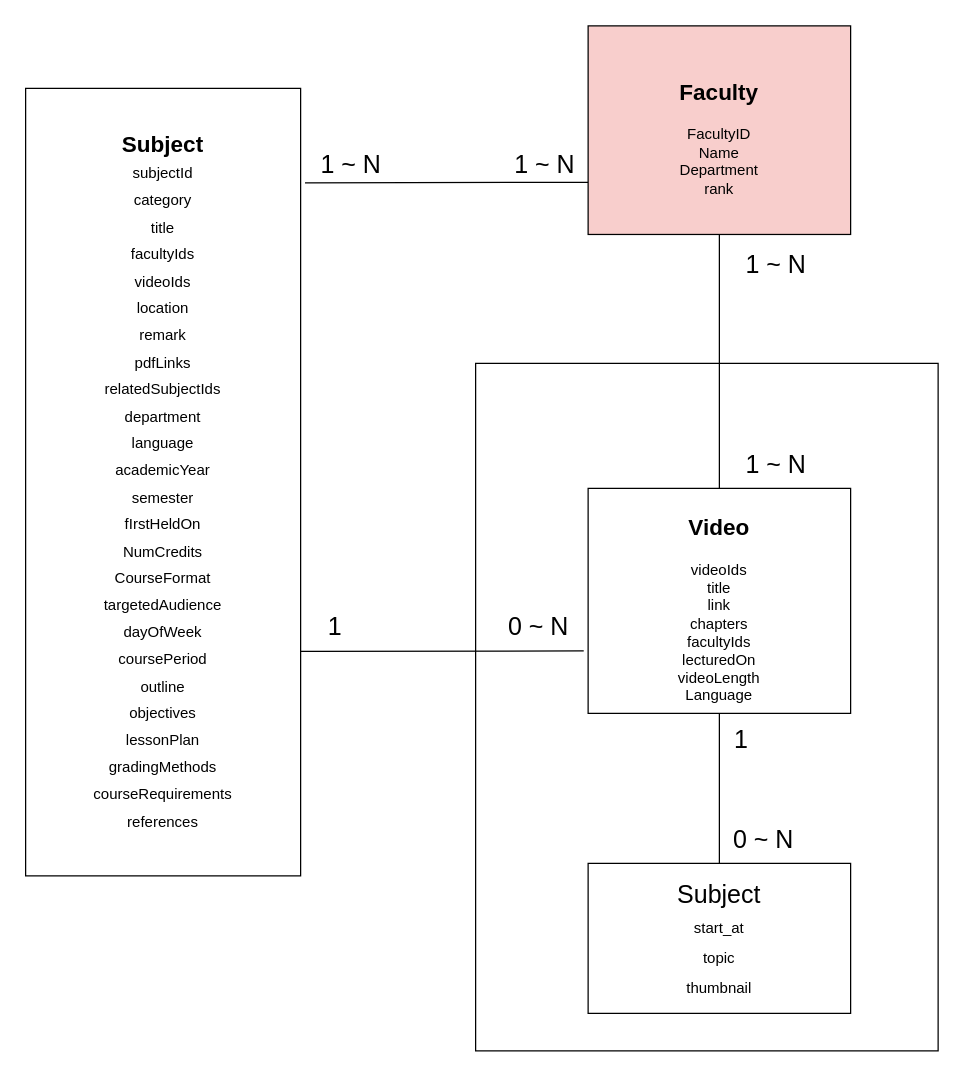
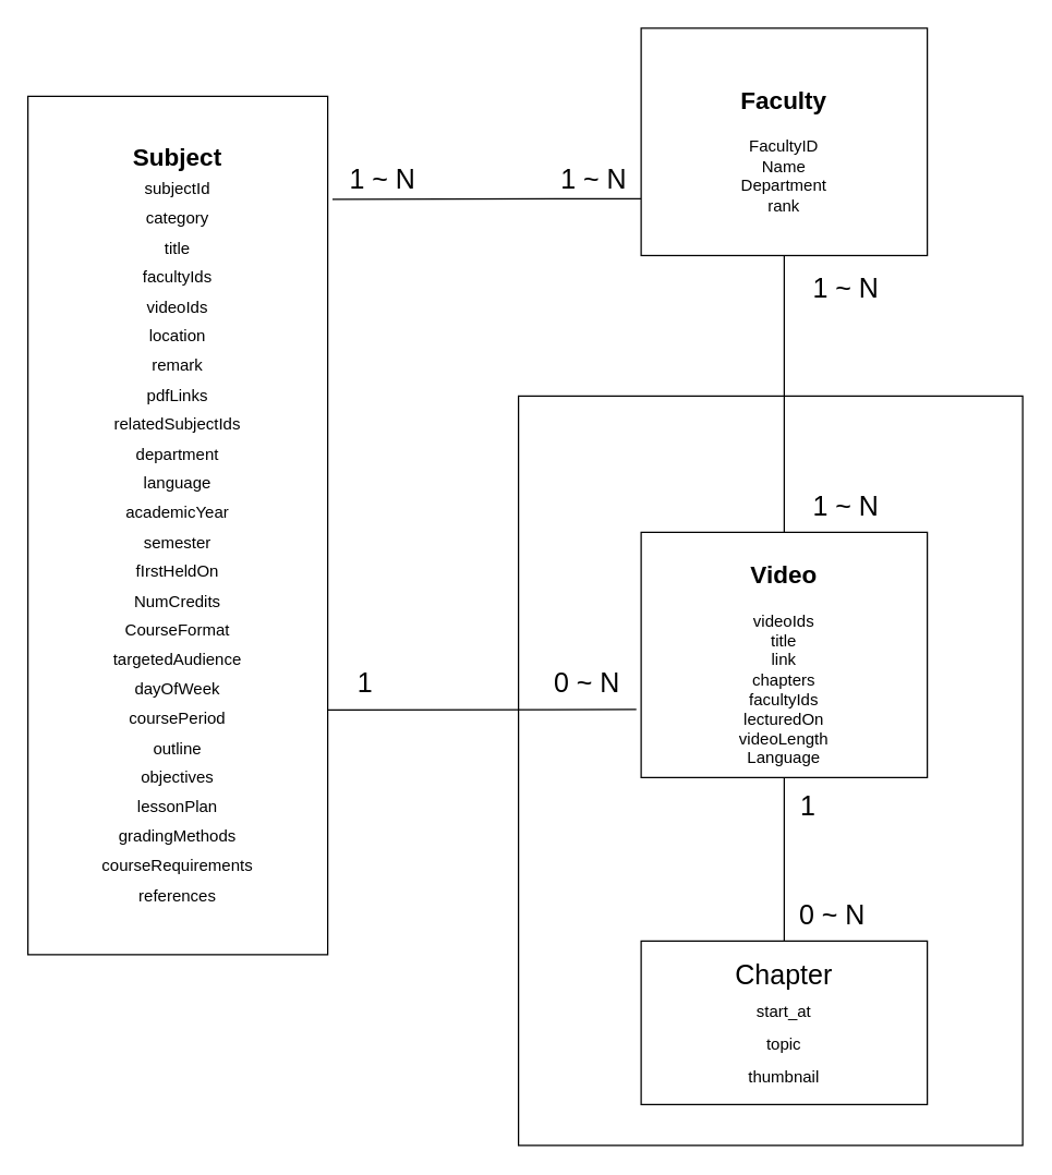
  <mxCell id="0" />
  <mxCell id="1" parent="0" />
  <mxCell id="2" value="" style="whiteSpace=wrap;html=1;fontSize=12;strokeWidth=1;" vertex="1" parent="1"><mxGeometry x="380" y="290" width="370" height="550" as="geometry" /></mxCell>
  <mxCell id="3" value="&lt;h2&gt;Subject&lt;div&gt;&lt;span style=&quot;font-size: 12px ; font-weight: 400&quot;&gt;subjectId&lt;/span&gt;&lt;/div&gt;&lt;div&gt;&lt;span style=&quot;font-size: 12px ; font-weight: 400&quot;&gt;category&lt;/span&gt;&lt;/div&gt;&lt;div&gt;&lt;span style=&quot;font-size: 12px ; font-weight: 400&quot;&gt;title&lt;/span&gt;&lt;/div&gt;&lt;div&gt;&lt;span style=&quot;font-size: 12px ; font-weight: 400&quot;&gt;facultyIds&lt;/span&gt;&lt;/div&gt;&lt;div&gt;&lt;span style=&quot;font-size: 12px ; font-weight: 400&quot;&gt;videoIds&lt;/span&gt;&lt;/div&gt;&lt;div&gt;&lt;span style=&quot;font-size: 12px ; font-weight: 400&quot;&gt;location&lt;/span&gt;&lt;/div&gt;&lt;div&gt;&lt;span style=&quot;font-size: 12px ; font-weight: 400&quot;&gt;remark&lt;/span&gt;&lt;/div&gt;&lt;div&gt;&lt;span style=&quot;font-size: 12px ; font-weight: 400&quot;&gt;pdfLinks&lt;/span&gt;&lt;/div&gt;&lt;div&gt;&lt;span style=&quot;font-size: 12px ; font-weight: 400&quot;&gt;relatedSubjectIds&lt;/span&gt;&lt;/div&gt;&lt;div&gt;&lt;span style=&quot;font-size: 12px ; font-weight: 400&quot;&gt;department&lt;/span&gt;&lt;/div&gt;&lt;div&gt;&lt;span style=&quot;font-size: 12px ; font-weight: 400&quot;&gt;language&lt;/span&gt;&lt;/div&gt;&lt;div&gt;&lt;span style=&quot;font-size: 12px ; font-weight: 400&quot;&gt;academicYear&lt;/span&gt;&lt;/div&gt;&lt;div&gt;&lt;span style=&quot;font-size: 12px ; font-weight: 400&quot;&gt;semester&lt;/span&gt;&lt;/div&gt;&lt;div&gt;&lt;span style=&quot;font-size: 12px ; font-weight: 400&quot;&gt;fIrstHeldOn&lt;/span&gt;&lt;/div&gt;&lt;div&gt;&lt;span style=&quot;font-size: 12px ; font-weight: 400&quot;&gt;NumCredits&lt;/span&gt;&lt;/div&gt;&lt;div&gt;&lt;span style=&quot;font-size: 12px ; font-weight: 400&quot;&gt;CourseFormat&lt;/span&gt;&lt;/div&gt;&lt;div&gt;&lt;span style=&quot;font-size: 12px ; font-weight: 400&quot;&gt;targetedAudience&lt;/span&gt;&lt;/div&gt;&lt;div&gt;&lt;span style=&quot;font-size: 12px ; font-weight: 400&quot;&gt;dayOfWeek&lt;/span&gt;&lt;/div&gt;&lt;div&gt;&lt;span style=&quot;font-size: 12px ; font-weight: 400&quot;&gt;coursePeriod&lt;/span&gt;&lt;/div&gt;&lt;div&gt;&lt;span style=&quot;font-size: 12px ; font-weight: 400&quot;&gt;outline&lt;/span&gt;&lt;/div&gt;&lt;div&gt;&lt;span style=&quot;font-size: 12px ; font-weight: 400&quot;&gt;objectives&lt;/span&gt;&lt;/div&gt;&lt;div&gt;&lt;span style=&quot;font-size: 12px ; font-weight: 400&quot;&gt;lessonPlan&lt;/span&gt;&lt;/div&gt;&lt;div&gt;&lt;span style=&quot;font-size: 12px ; font-weight: 400&quot;&gt;gradingMethods&lt;/span&gt;&lt;/div&gt;&lt;div&gt;&lt;span style=&quot;font-size: 12px ; font-weight: 400&quot;&gt;courseRequirements&lt;/span&gt;&lt;/div&gt;&lt;div&gt;&lt;span style=&quot;font-size: 12px ; font-weight: 400&quot;&gt;references&lt;/span&gt;&lt;/div&gt;&lt;/h2&gt;" style="rounded=0;whiteSpace=wrap;html=1;" vertex="1" parent="1"><mxGeometry x="20" y="70" width="220" height="630" as="geometry" /></mxCell>
  <mxCell id="4" style="edgeStyle=none;html=1;exitX=0.5;exitY=1;exitDx=0;exitDy=0;entryX=0.5;entryY=0;entryDx=0;entryDy=0;fontSize=12;startArrow=none;startFill=0;endArrow=none;endFill=0;" edge="1" parent="1" source="6" target="8"><mxGeometry relative="1" as="geometry" /></mxCell>
  <mxCell id="5" style="edgeStyle=none;html=1;exitX=0;exitY=0.75;exitDx=0;exitDy=0;entryX=1.016;entryY=0.12;entryDx=0;entryDy=0;entryPerimeter=0;fontSize=12;startArrow=none;startFill=0;endArrow=none;endFill=0;" edge="1" parent="1" source="6" target="3"><mxGeometry relative="1" as="geometry" /></mxCell>
- <mxCell id="6" value="&lt;h2&gt;Faculty&lt;/h2&gt;&lt;div&gt;FacultyID&lt;/div&gt;&lt;div&gt;Name&lt;/div&gt;&lt;div&gt;Department&lt;/div&gt;&lt;div&gt;rank&lt;/div&gt;" style="rounded=0;whiteSpace=wrap;html=1;fillColor=#f8cecc;" vertex="1" parent="1"><mxGeometry x="470" y="20" width="210" height="166.87" as="geometry" /></mxCell>
+ <mxCell id="6" value="&lt;h2&gt;Faculty&lt;/h2&gt;&lt;div&gt;FacultyID&lt;/div&gt;&lt;div&gt;Name&lt;/div&gt;&lt;div&gt;Department&lt;/div&gt;&lt;div&gt;rank&lt;/div&gt;" style="rounded=0;whiteSpace=wrap;html=1;" vertex="1" parent="1"><mxGeometry x="470" y="20" width="210" height="166.87" as="geometry" /></mxCell>
  <mxCell id="7" style="edgeStyle=none;html=1;exitX=0.5;exitY=1;exitDx=0;exitDy=0;entryX=0.5;entryY=0;entryDx=0;entryDy=0;fontSize=12;startArrow=none;startFill=0;endArrow=none;endFill=0;" edge="1" parent="1" source="8" target="13"><mxGeometry relative="1" as="geometry" /></mxCell>
  <mxCell id="8" value="&lt;h2&gt;Video&lt;/h2&gt;videoIds&lt;br&gt;title&lt;br&gt;link&lt;br&gt;chapters&lt;br&gt;facultyIds&lt;br&gt;lecturedOn&lt;br&gt;videoLength&lt;br&gt;Language" style="rounded=0;whiteSpace=wrap;html=1;" vertex="1" parent="1"><mxGeometry x="470" y="390" width="210" height="180" as="geometry" /></mxCell>
  <mxCell id="9" value="&lt;font style=&quot;font-size: 20px&quot;&gt;1 ~ N&lt;/font&gt;" style="text;html=1;align=center;verticalAlign=middle;resizable=0;points=[];autosize=1;strokeColor=none;fillColor=none;strokeWidth=5;" vertex="1" parent="1"><mxGeometry x="250" y="120" width="60" height="20" as="geometry" /></mxCell>
  <mxCell id="10" value="&lt;font style=&quot;font-size: 20px&quot;&gt;1 ~ N&lt;/font&gt;" style="text;html=1;align=center;verticalAlign=middle;resizable=0;points=[];autosize=1;strokeColor=none;fillColor=none;" vertex="1" parent="1"><mxGeometry x="405" y="120" width="60" height="20" as="geometry" /></mxCell>
  <mxCell id="11" value="&lt;font style=&quot;font-size: 20px&quot;&gt;1&amp;nbsp;&lt;/font&gt;" style="text;html=1;align=center;verticalAlign=middle;resizable=0;points=[];autosize=1;strokeColor=none;fillColor=none;strokeWidth=5;" vertex="1" parent="1"><mxGeometry x="255" y="490" width="30" height="20" as="geometry" /></mxCell>
  <mxCell id="12" value="&lt;font style=&quot;font-size: 20px&quot;&gt;0 ~ N&lt;/font&gt;" style="text;html=1;align=center;verticalAlign=middle;resizable=0;points=[];autosize=1;strokeColor=none;fillColor=none;strokeWidth=5;" vertex="1" parent="1"><mxGeometry x="400" y="490" width="60" height="20" as="geometry" /></mxCell>
- <mxCell id="13" value="Subject&lt;br style=&quot;font-size: 19px&quot;&gt;&lt;font style=&quot;font-size: 12px&quot;&gt;start_at&lt;br&gt;topic&lt;br&gt;thumbnail&lt;br&gt;&lt;/font&gt;" style="whiteSpace=wrap;html=1;fontSize=20;strokeWidth=1;" vertex="1" parent="1"><mxGeometry x="470" y="690" width="210" height="120" as="geometry" /></mxCell>
+ <mxCell id="13" value="Chapter&lt;br style=&quot;font-size: 19px&quot;&gt;&lt;font style=&quot;font-size: 12px&quot;&gt;start_at&lt;br&gt;topic&lt;br&gt;thumbnail&lt;br&gt;&lt;/font&gt;" style="whiteSpace=wrap;html=1;fontSize=20;strokeWidth=1;" vertex="1" parent="1"><mxGeometry x="470" y="690" width="210" height="120" as="geometry" /></mxCell>
  <mxCell id="14" value="&lt;font style=&quot;font-size: 20px&quot;&gt;0 ~ N&lt;/font&gt;" style="text;html=1;align=center;verticalAlign=middle;resizable=0;points=[];autosize=1;strokeColor=none;fillColor=none;strokeWidth=5;" vertex="1" parent="1"><mxGeometry x="580" y="660" width="60" height="20" as="geometry" /></mxCell>
  <mxCell id="15" style="edgeStyle=none;html=1;exitX=0;exitY=0.75;exitDx=0;exitDy=0;entryX=1.016;entryY=0.12;entryDx=0;entryDy=0;entryPerimeter=0;fontSize=12;startArrow=none;startFill=0;endArrow=none;endFill=0;" edge="1" parent="1"><mxGeometry relative="1" as="geometry"><mxPoint x="466.48" y="520.002" as="sourcePoint" /><mxPoint x="240" y="520.45" as="targetPoint" /></mxGeometry></mxCell>
  <mxCell id="16" value="&lt;font style=&quot;font-size: 20px&quot;&gt;1&amp;nbsp;&lt;/font&gt;" style="text;html=1;align=center;verticalAlign=middle;resizable=0;points=[];autosize=1;strokeColor=none;fillColor=none;strokeWidth=5;" vertex="1" parent="1"><mxGeometry x="580" y="580" width="30" height="20" as="geometry" /></mxCell>
  <mxCell id="17" value="&lt;font style=&quot;font-size: 20px&quot;&gt;1 ~ N&lt;/font&gt;" style="text;html=1;align=center;verticalAlign=middle;resizable=0;points=[];autosize=1;strokeColor=none;fillColor=none;" vertex="1" parent="1"><mxGeometry x="590" y="360" width="60" height="20" as="geometry" /></mxCell>
  <mxCell id="18" value="&lt;font style=&quot;font-size: 20px&quot;&gt;1 ~ N&lt;/font&gt;" style="text;html=1;align=center;verticalAlign=middle;resizable=0;points=[];autosize=1;strokeColor=none;fillColor=none;" vertex="1" parent="1"><mxGeometry x="590" y="200" width="60" height="20" as="geometry" /></mxCell>
